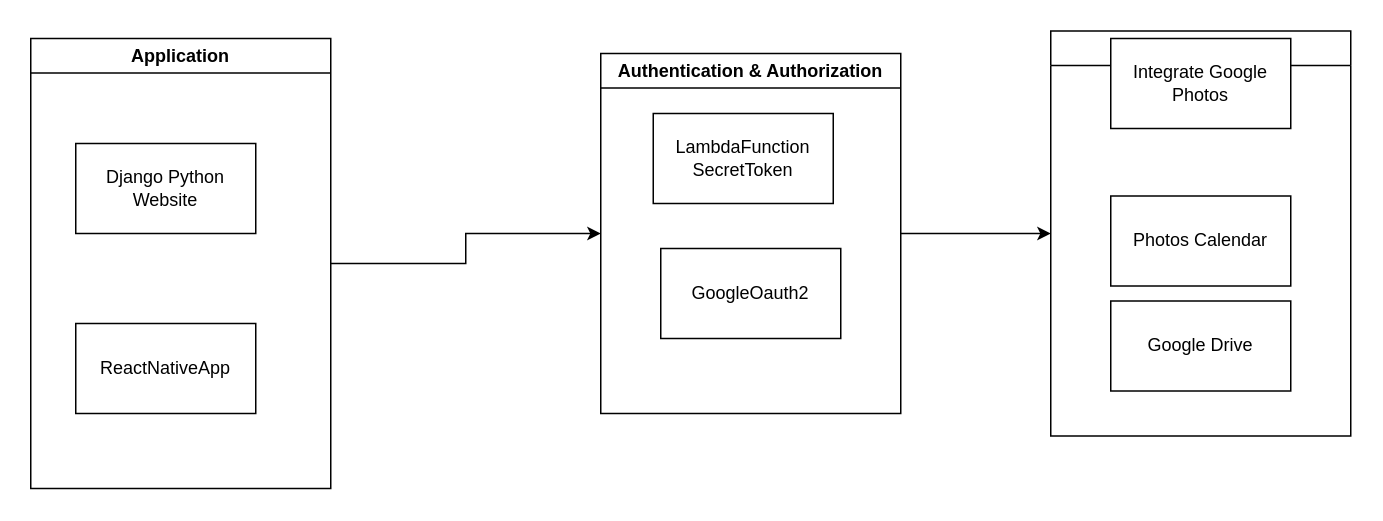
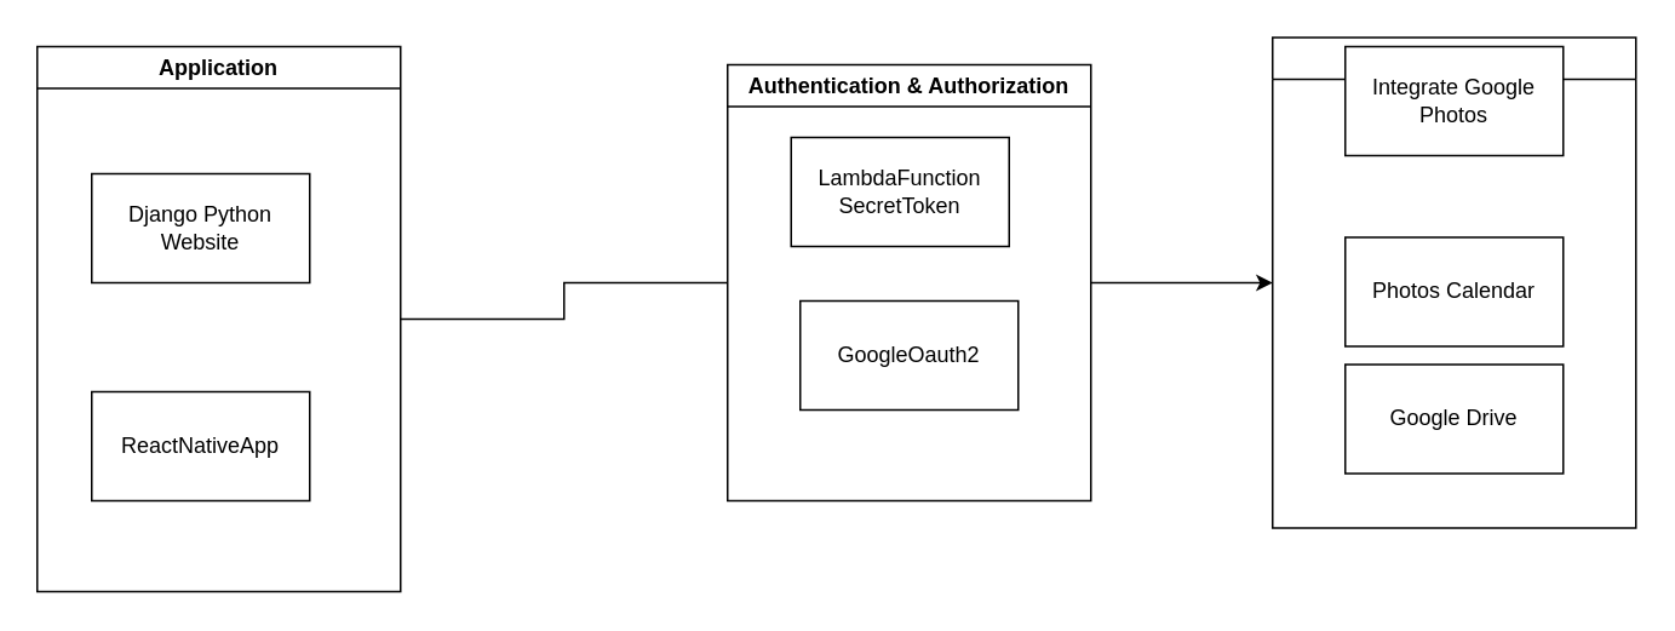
  <mxCell id="0" />
  <mxCell id="1" parent="0" />
- <mxCell id="2" style="edgeStyle=orthogonalEdgeStyle;rounded=0;orthogonalLoop=1;jettySize=auto;html=1;entryX=0;entryY=0.5;entryDx=0;entryDy=0;exitX=1;exitY=0.5;exitDx=0;exitDy=0;" edge="1" parent="1" source="11" target="4"><mxGeometry relative="1" as="geometry" /></mxCell>
+ <mxCell id="2" style="edgeStyle=orthogonalEdgeStyle;rounded=0;orthogonalLoop=1;jettySize=auto;html=1;entryX=0;entryY=0.5;entryDx=0;entryDy=0;exitX=1;exitY=0.5;exitDx=0;exitDy=0;endArrow=none;" edge="1" parent="1" source="11" target="4"><mxGeometry relative="1" as="geometry" /></mxCell>
  <mxCell id="3" style="edgeStyle=orthogonalEdgeStyle;rounded=0;orthogonalLoop=1;jettySize=auto;html=1;entryX=0;entryY=0.5;entryDx=0;entryDy=0;" edge="1" parent="1" source="4" target="7"><mxGeometry relative="1" as="geometry" /></mxCell>
  <mxCell id="4" value="Authentication &amp;amp; Authorization" style="swimlane;whiteSpace=wrap;html=1;" vertex="1" parent="1"><mxGeometry x="400" y="35" width="200" height="240" as="geometry" /></mxCell>
  <mxCell id="5" value="LambdaFunction&lt;br&gt;SecretToken&lt;br&gt;" style="rounded=0;whiteSpace=wrap;html=1;" vertex="1" parent="4"><mxGeometry x="35" y="40" width="120" height="60" as="geometry" /></mxCell>
  <mxCell id="6" value="GoogleOauth2" style="rounded=0;whiteSpace=wrap;html=1;" vertex="1" parent="4"><mxGeometry x="40" y="130" width="120" height="60" as="geometry" /></mxCell>
  <mxCell id="7" value="Google Api" style="swimlane;whiteSpace=wrap;html=1;" vertex="1" parent="1"><mxGeometry x="700" y="20" width="200" height="270" as="geometry" /></mxCell>
  <mxCell id="8" value="Integrate Google Photos" style="rounded=0;whiteSpace=wrap;html=1;" vertex="1" parent="7"><mxGeometry x="40" y="5" width="120" height="60" as="geometry" /></mxCell>
  <mxCell id="9" value="Photos Calendar" style="rounded=0;whiteSpace=wrap;html=1;" vertex="1" parent="7"><mxGeometry x="40" y="110" width="120" height="60" as="geometry" /></mxCell>
  <mxCell id="10" value="Google Drive" style="rounded=0;whiteSpace=wrap;html=1;" vertex="1" parent="7"><mxGeometry x="40" y="180" width="120" height="60" as="geometry" /></mxCell>
  <mxCell id="11" value="Application" style="swimlane;whiteSpace=wrap;html=1;" vertex="1" parent="1"><mxGeometry x="20" y="25" width="200" height="300" as="geometry" /></mxCell>
  <mxCell id="12" value="ReactNativeApp" style="rounded=0;whiteSpace=wrap;html=1;" vertex="1" parent="11"><mxGeometry x="30" y="190" width="120" height="60" as="geometry" /></mxCell>
  <mxCell id="13" value="Django Python Website" style="rounded=0;whiteSpace=wrap;html=1;" vertex="1" parent="11"><mxGeometry x="30" y="70" width="120" height="60" as="geometry" /></mxCell>
